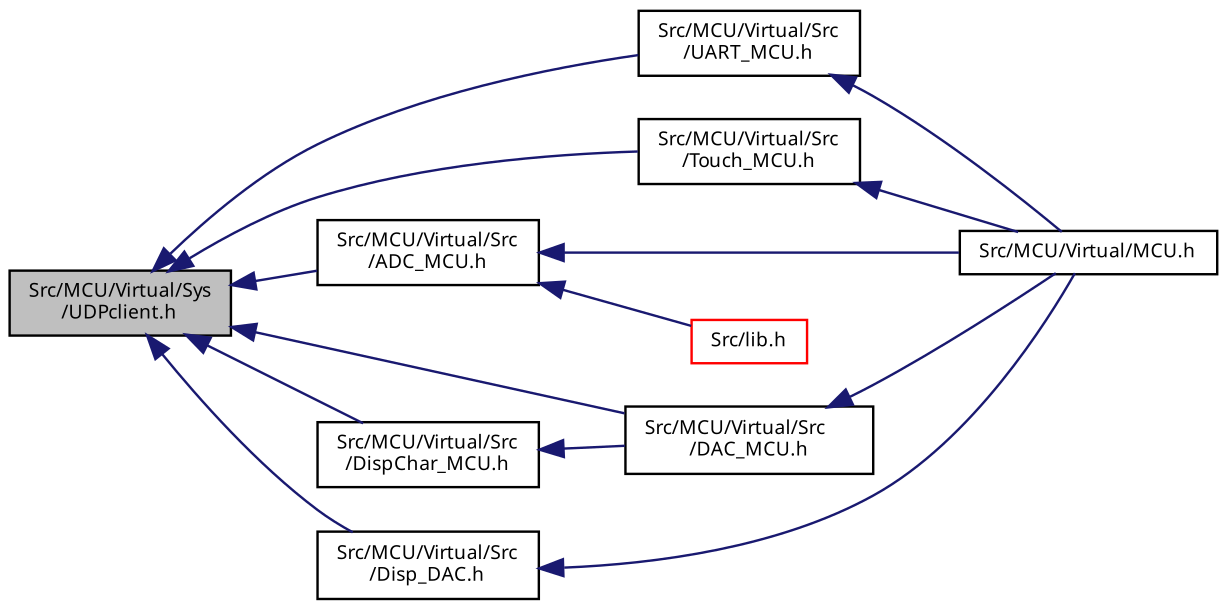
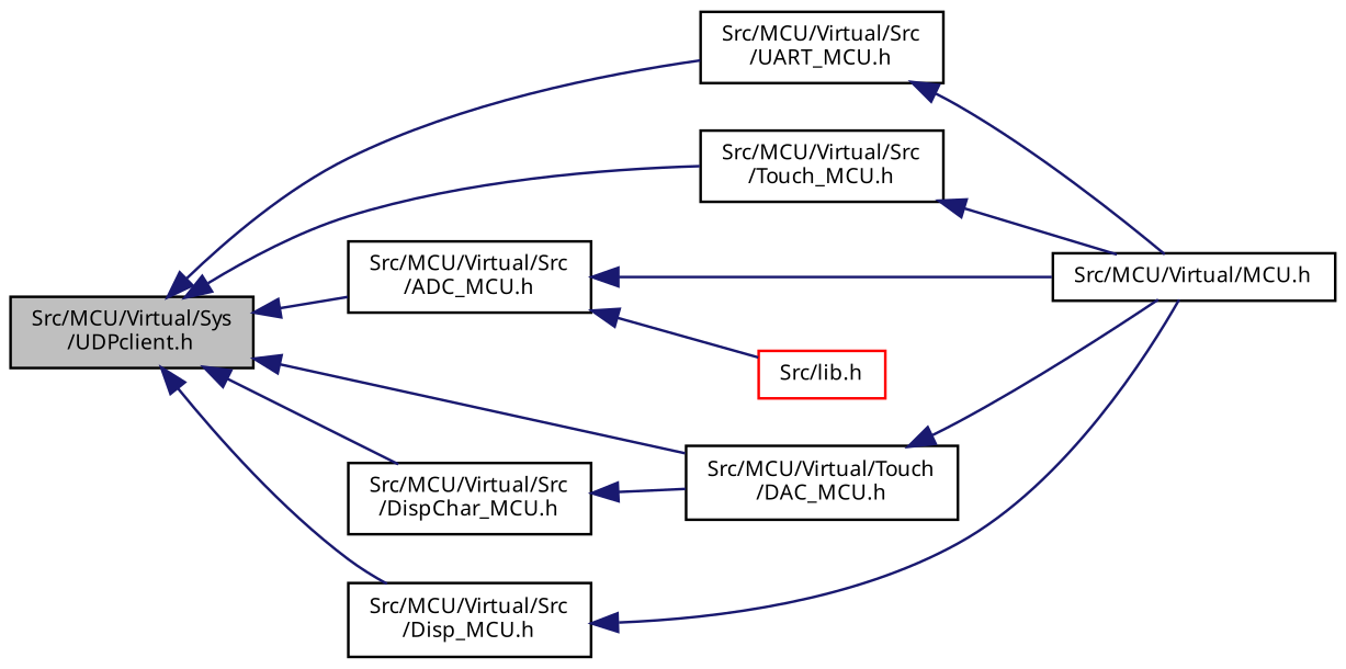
  digraph {
    rankdir=LR
    node [color=black fillcolor=white fontname=Sans fontsize=8 shape=record style=filled]
    edge [color=midnightblue dir=back fontname=Sans fontsize=8 labelfontname=Sans labelfontsize=8 style=solid]
    n1 [fillcolor=grey75 fontcolor=black height=0.2 label="Src/MCU/Virtual/Sys\l/UDPclient.h" width=0.4]
    n2 [height=0.2 label="Src/MCU/Virtual/Src\l/UART_MCU.h" width=0.4]
    n3 [height=0.2 label="Src/MCU/Virtual/Src\l/Touch_MCU.h" width=0.4]
    n4 [height=0.2 label="Src/MCU/Virtual/Src\l/ADC_MCU.h" width=0.4]
-   n5 [height=0.2 label="Src/MCU/Virtual/Src\l/DAC_MCU.h" width=0.4]
-   n6 [height=0.2 label="Src/MCU/Virtual/Src\l/Disp_DAC.h" width=0.4]
+   n5 [height=0.2 label="Src/MCU/Virtual/Touch\l/DAC_MCU.h" width=0.4]
+   n6 [height=0.2 label="Src/MCU/Virtual/Src\l/Disp_MCU.h" width=0.4]
    n7 [height=0.2 label="Src/MCU/Virtual/Src\l/DispChar_MCU.h" width=0.4]
    n8 [height=0.2 label="Src/MCU/Virtual/MCU.h" width=0.4]
    n9 [color=red height=0.2 label="Src/lib.h" width=0.4]
    n1 -> n2
    n1 -> n3
    n1 -> n4
    n1 -> n5
    n1 -> n6
    n1 -> n7
    n2 -> n8
    n3 -> n8
    n4 -> n8
    n4 -> n9
    n5 -> n8
    n6 -> n8
    n7 -> n5
  }
